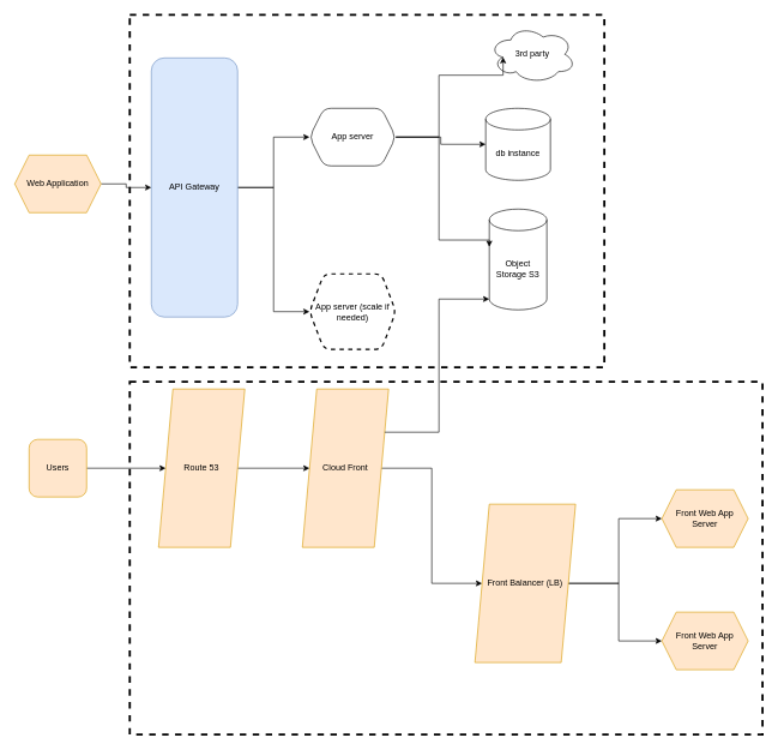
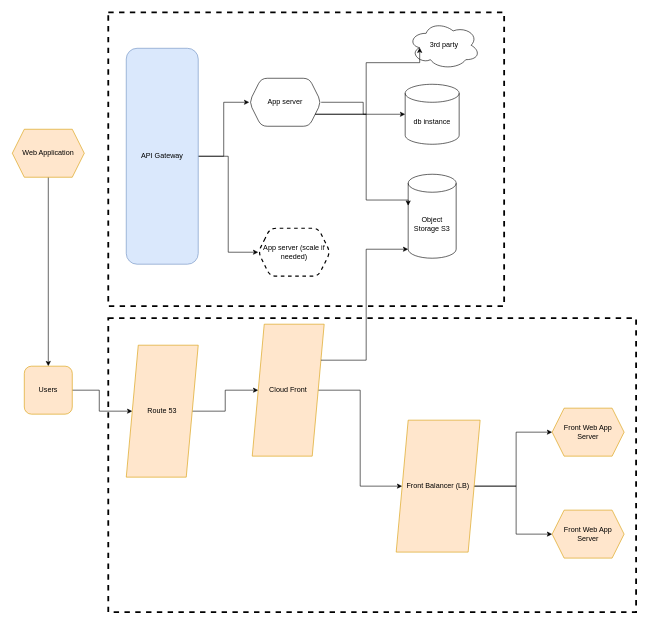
  <mxCell id="0" />
  <mxCell id="1" parent="0" />
  <mxCell id="2" value="" style="rounded=0;whiteSpace=wrap;html=1;dashed=1;strokeWidth=3;" vertex="1" parent="1"><mxGeometry x="180" y="530" width="880" height="490" as="geometry" /></mxCell>
  <mxCell id="3" value="" style="rounded=0;whiteSpace=wrap;html=1;dashed=1;strokeWidth=3;" vertex="1" parent="1"><mxGeometry x="180" y="20" width="660" height="490" as="geometry" /></mxCell>
- <mxCell id="4" value="" style="edgeStyle=orthogonalEdgeStyle;rounded=0;orthogonalLoop=1;jettySize=auto;html=1;" edge="1" parent="1" source="5" target="8"><mxGeometry relative="1" as="geometry" /></mxCell>
+ <mxCell id="4" value="" style="edgeStyle=orthogonalEdgeStyle;rounded=0;orthogonalLoop=1;jettySize=auto;html=1;" edge="1" parent="1" source="5" target="16"><mxGeometry relative="1" as="geometry" /></mxCell>
  <mxCell id="5" value="Web Application" style="shape=hexagon;perimeter=hexagonPerimeter2;whiteSpace=wrap;html=1;fixedSize=1;fillColor=#ffe6cc;strokeColor=#d79b00;" vertex="1" parent="1"><mxGeometry x="20" y="215" width="120" height="80" as="geometry" /></mxCell>
  <mxCell id="6" value="" style="edgeStyle=orthogonalEdgeStyle;rounded=0;orthogonalLoop=1;jettySize=auto;html=1;" edge="1" parent="1" source="8" target="9"><mxGeometry relative="1" as="geometry" /></mxCell>
  <mxCell id="7" style="edgeStyle=orthogonalEdgeStyle;rounded=0;orthogonalLoop=1;jettySize=auto;html=1;entryX=0;entryY=0.5;entryDx=0;entryDy=0;" edge="1" parent="1" source="8" target="10"><mxGeometry relative="1" as="geometry" /></mxCell>
  <mxCell id="8" value="API Gateway" style="rounded=1;whiteSpace=wrap;html=1;fillColor=#dae8fc;strokeColor=#6c8ebf;" vertex="1" parent="1"><mxGeometry x="210" y="80" width="120" height="360" as="geometry" /></mxCell>
- <mxCell id="9" value="App server" style="shape=hexagon;perimeter=hexagonPerimeter2;whiteSpace=wrap;html=1;fixedSize=1;rounded=1;" vertex="1" parent="1"><mxGeometry x="430" y="150" width="120" height="80" as="geometry" /></mxCell>
- <mxCell id="10" value="App server (scale if needed)" style="shape=hexagon;perimeter=hexagonPerimeter2;whiteSpace=wrap;html=1;fixedSize=1;rounded=1;dashed=1;strokeWidth=2;" vertex="1" parent="1"><mxGeometry x="430" y="380" width="120" height="105" as="geometry" /></mxCell>
+ <mxCell id="9" value="App server" style="shape=hexagon;perimeter=hexagonPerimeter2;whiteSpace=wrap;html=1;fixedSize=1;rounded=1;" vertex="1" parent="1"><mxGeometry x="415" y="130" width="120" height="80" as="geometry" /></mxCell>
+ <mxCell id="10" value="App server (scale if needed)" style="shape=hexagon;perimeter=hexagonPerimeter2;whiteSpace=wrap;html=1;fixedSize=1;rounded=1;dashed=1;strokeWidth=2;" vertex="1" parent="1"><mxGeometry x="430" y="380" width="120" height="80" as="geometry" /></mxCell>
  <mxCell id="11" value="3rd party" style="ellipse;shape=cloud;whiteSpace=wrap;html=1;rounded=1;" vertex="1" parent="1"><mxGeometry x="680" y="35" width="120" height="80" as="geometry" /></mxCell>
- <mxCell id="12" value="db instance" style="shape=cylinder3;whiteSpace=wrap;html=1;boundedLbl=1;backgroundOutline=1;size=15;" vertex="1" parent="1"><mxGeometry x="675" y="150" width="90" height="100" as="geometry" /></mxCell>
+ <mxCell id="12" value="db instance" style="shape=cylinder3;whiteSpace=wrap;html=1;boundedLbl=1;backgroundOutline=1;size=15;" vertex="1" parent="1"><mxGeometry x="675" y="140" width="90" height="100" as="geometry" /></mxCell>
  <mxCell id="13" style="edgeStyle=orthogonalEdgeStyle;rounded=0;orthogonalLoop=1;jettySize=auto;html=1;exitX=1;exitY=0.5;exitDx=0;exitDy=0;entryX=0;entryY=0.5;entryDx=0;entryDy=0;entryPerimeter=0;" edge="1" parent="1" source="9" target="12"><mxGeometry relative="1" as="geometry" /></mxCell>
  <mxCell id="14" value="Object Storage S3" style="shape=cylinder3;whiteSpace=wrap;html=1;boundedLbl=1;backgroundOutline=1;size=15;" vertex="1" parent="1"><mxGeometry x="680" y="290" width="80" height="140" as="geometry" /></mxCell>
  <mxCell id="15" style="edgeStyle=orthogonalEdgeStyle;rounded=0;orthogonalLoop=1;jettySize=auto;html=1;exitX=1;exitY=0.5;exitDx=0;exitDy=0;" edge="1" parent="1" source="16" target="18"><mxGeometry relative="1" as="geometry" /></mxCell>
  <mxCell id="16" value="Users" style="whiteSpace=wrap;html=1;aspect=fixed;fillColor=#ffe6cc;strokeColor=#d79b00;rounded=1;" vertex="1" parent="1"><mxGeometry x="40" y="610" width="80" height="80" as="geometry" /></mxCell>
  <mxCell id="17" value="" style="edgeStyle=orthogonalEdgeStyle;rounded=0;orthogonalLoop=1;jettySize=auto;html=1;" edge="1" parent="1" source="18" target="20"><mxGeometry relative="1" as="geometry" /></mxCell>
- <mxCell id="18" value="Route 53" style="shape=parallelogram;perimeter=parallelogramPerimeter;whiteSpace=wrap;html=1;fixedSize=1;fillColor=#ffe6cc;strokeColor=#d79b00;" vertex="1" parent="1"><mxGeometry x="220" y="540" width="120" height="220" as="geometry" /></mxCell>
+ <mxCell id="18" value="Route 53" style="shape=parallelogram;perimeter=parallelogramPerimeter;whiteSpace=wrap;html=1;fixedSize=1;fillColor=#ffe6cc;strokeColor=#d79b00;" vertex="1" parent="1"><mxGeometry x="210" y="575" width="120" height="220" as="geometry" /></mxCell>
  <mxCell id="19" value="" style="edgeStyle=orthogonalEdgeStyle;rounded=0;orthogonalLoop=1;jettySize=auto;html=1;" edge="1" parent="1" source="20" target="26"><mxGeometry relative="1" as="geometry" /></mxCell>
  <mxCell id="20" value="Cloud Front" style="shape=parallelogram;perimeter=parallelogramPerimeter;whiteSpace=wrap;html=1;fixedSize=1;fillColor=#ffe6cc;strokeColor=#d79b00;" vertex="1" parent="1"><mxGeometry x="420" y="540" width="120" height="220" as="geometry" /></mxCell>
  <mxCell id="21" style="edgeStyle=orthogonalEdgeStyle;rounded=0;orthogonalLoop=1;jettySize=auto;html=1;entryX=0.16;entryY=0.55;entryDx=0;entryDy=0;entryPerimeter=0;" edge="1" parent="1" source="9" target="11"><mxGeometry relative="1" as="geometry"><Array as="points"><mxPoint x="610" y="190" /><mxPoint x="610" y="104" /></Array></mxGeometry></mxCell>
  <mxCell id="22" style="edgeStyle=orthogonalEdgeStyle;rounded=0;orthogonalLoop=1;jettySize=auto;html=1;entryX=0;entryY=0;entryDx=0;entryDy=52.5;entryPerimeter=0;" edge="1" parent="1" source="9" target="14"><mxGeometry relative="1" as="geometry"><Array as="points"><mxPoint x="610" y="190" /><mxPoint x="610" y="333" /></Array></mxGeometry></mxCell>
  <mxCell id="23" style="edgeStyle=orthogonalEdgeStyle;rounded=0;orthogonalLoop=1;jettySize=auto;html=1;exitX=1;exitY=0.25;exitDx=0;exitDy=0;entryX=0;entryY=1;entryDx=0;entryDy=-15;entryPerimeter=0;" edge="1" parent="1" source="20" target="14"><mxGeometry relative="1" as="geometry" /></mxCell>
  <mxCell id="24" value="" style="edgeStyle=orthogonalEdgeStyle;rounded=0;orthogonalLoop=1;jettySize=auto;html=1;" edge="1" parent="1" source="26" target="27"><mxGeometry relative="1" as="geometry" /></mxCell>
  <mxCell id="25" style="edgeStyle=orthogonalEdgeStyle;rounded=0;orthogonalLoop=1;jettySize=auto;html=1;entryX=0;entryY=0.5;entryDx=0;entryDy=0;" edge="1" parent="1" source="26" target="28"><mxGeometry relative="1" as="geometry" /></mxCell>
  <mxCell id="26" value="Front Balancer (LB)" style="shape=parallelogram;perimeter=parallelogramPerimeter;whiteSpace=wrap;html=1;fixedSize=1;fillColor=#ffe6cc;strokeColor=#d79b00;" vertex="1" parent="1"><mxGeometry x="660" y="700" width="140" height="220" as="geometry" /></mxCell>
  <mxCell id="27" value="Front Web App Server" style="shape=hexagon;perimeter=hexagonPerimeter2;whiteSpace=wrap;html=1;fixedSize=1;fillColor=#ffe6cc;strokeColor=#d79b00;" vertex="1" parent="1"><mxGeometry x="920" y="680" width="120" height="80" as="geometry" /></mxCell>
  <mxCell id="28" value="Front Web App Server" style="shape=hexagon;perimeter=hexagonPerimeter2;whiteSpace=wrap;html=1;fixedSize=1;fillColor=#ffe6cc;strokeColor=#d79b00;" vertex="1" parent="1"><mxGeometry x="920" y="850" width="120" height="80" as="geometry" /></mxCell>
